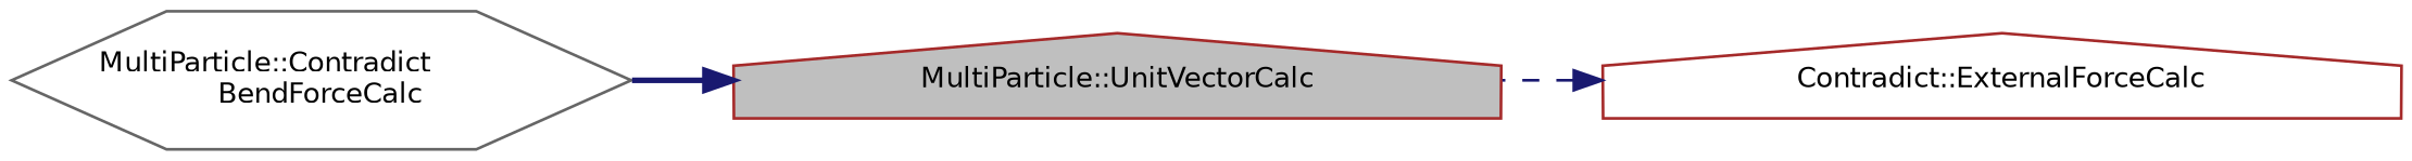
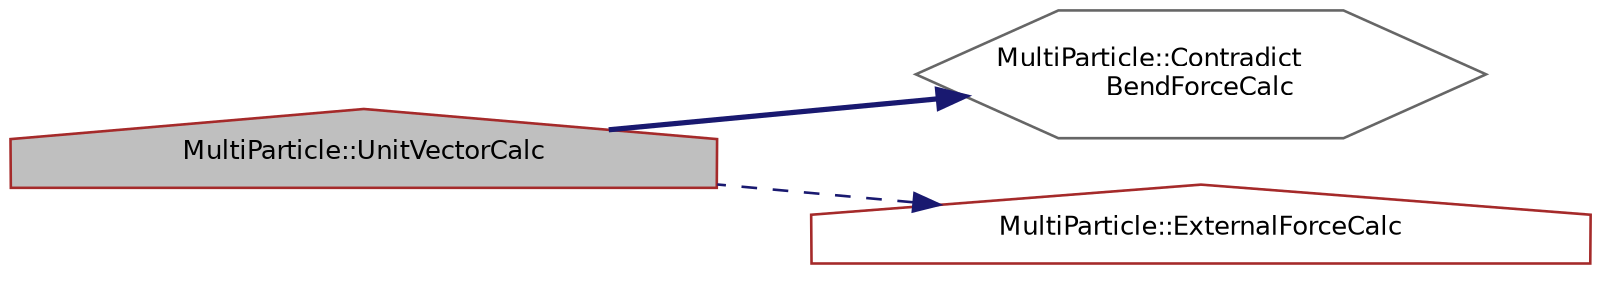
  digraph {
    rankdir=RL
    node [color=brown fillcolor=white fontname=Helvetica fontsize=10 shape=house style=filled]
    edge [color=midnightblue dir=back fontname=Helvetica fontsize=10 labelfontname=Helvetica labelfontsize=10]
    n1 [fillcolor=grey75 fontcolor=black height=0.2 label="MultiParticle::UnitVectorCalc" width=0.4]
    n2 [color=gray40 height=0.2 label="MultiParticle::Contradict\lBendForceCalc" shape=hexagon width=0.4]
-   n3 [height=0.2 label="Contradict::ExternalForceCalc" width=0.4]
-   n1 -> n2 [style=bold]
+   n3 [height=0.2 label="MultiParticle::ExternalForceCalc" width=0.4]
+   n2 -> n1 [style=bold]
    n3 -> n1 [style=dashed]
  }
